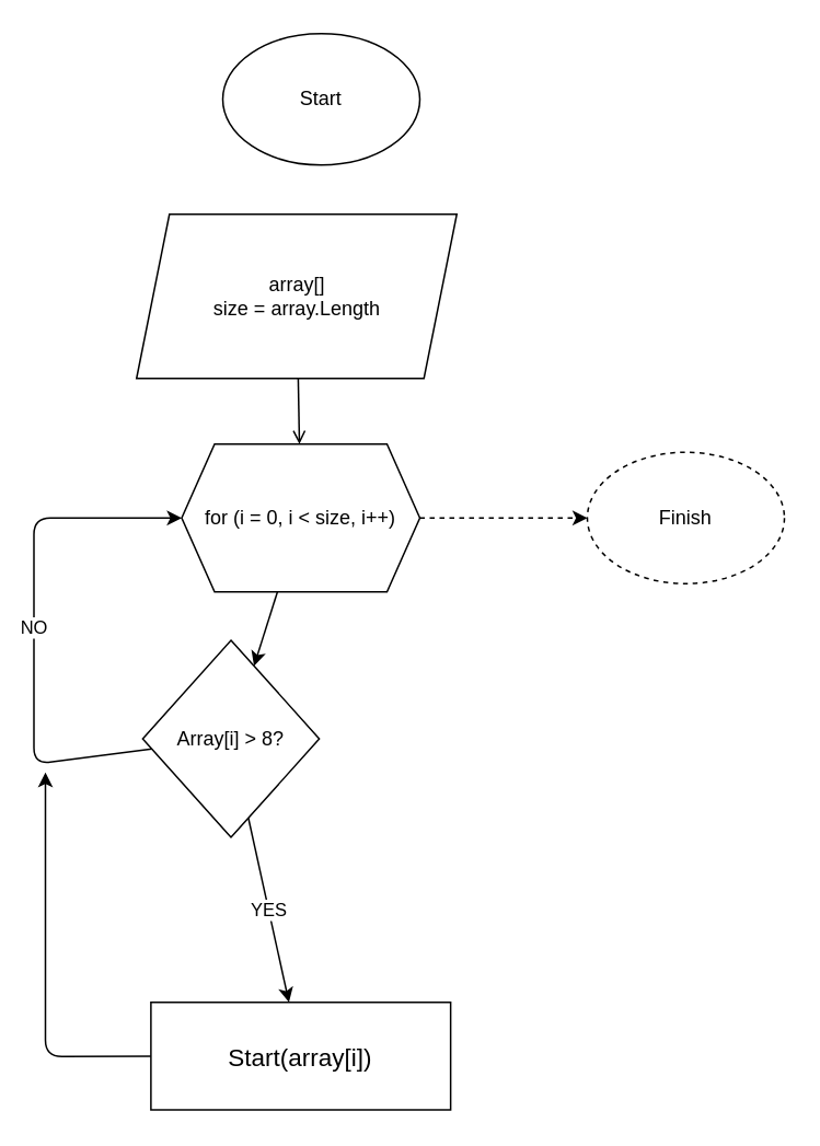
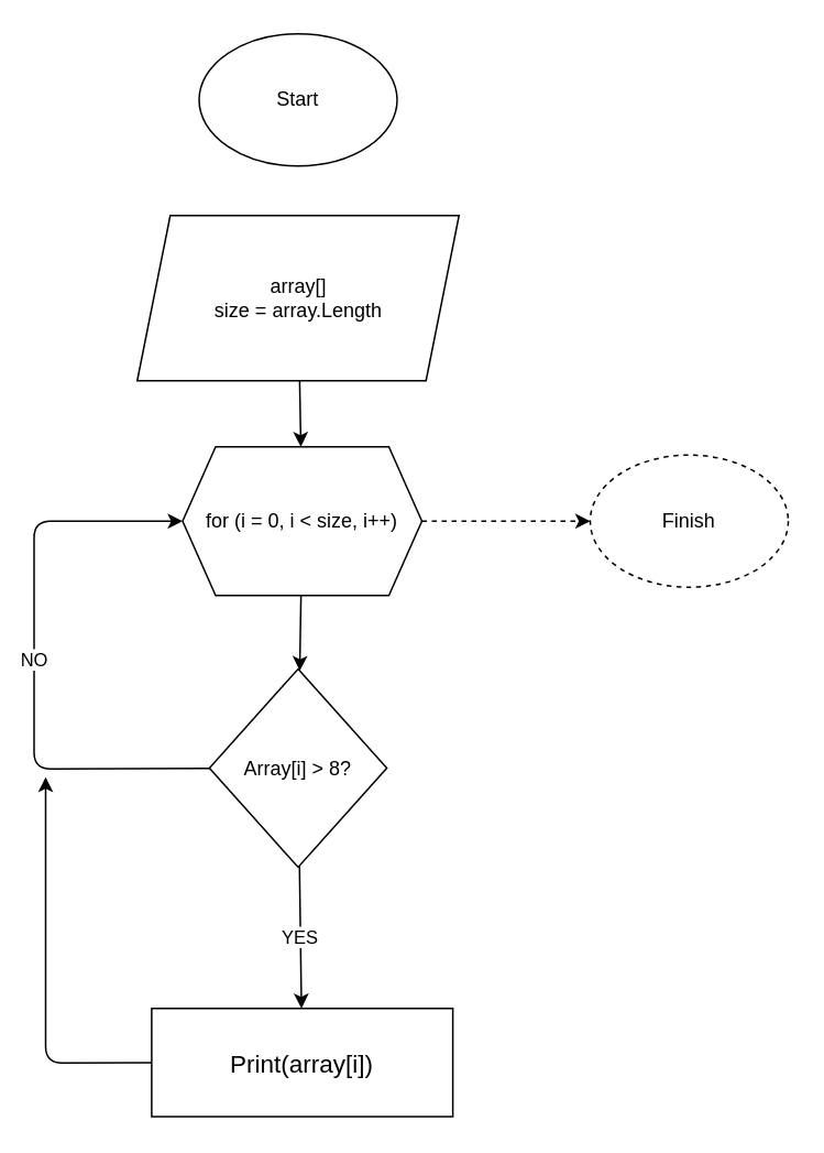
  <mxCell id="0" />
  <mxCell id="1" parent="0" />
- <mxCell id="2" value="Start" style="ellipse;whiteSpace=wrap;html=1;" parent="1" vertex="1"><mxGeometry x="135" y="20" width="120" height="80" as="geometry" /></mxCell>
- <mxCell id="3" value="" style="edgeStyle=none;html=1;endArrow=open;" parent="1" source="4" target="7" edge="1"><mxGeometry relative="1" as="geometry" /></mxCell>
+ <mxCell id="2" value="Start" style="ellipse;whiteSpace=wrap;html=1;" parent="1" vertex="1"><mxGeometry x="120" y="20" width="120" height="80" as="geometry" /></mxCell>
+ <mxCell id="3" value="" style="edgeStyle=none;html=1;" parent="1" source="4" target="7" edge="1"><mxGeometry relative="1" as="geometry" /></mxCell>
  <mxCell id="4" value="array[]&lt;br&gt;size = array.Length" style="shape=parallelogram;perimeter=parallelogramPerimeter;whiteSpace=wrap;html=1;fixedSize=1;" parent="1" vertex="1"><mxGeometry x="82.5" y="130" width="195" height="100" as="geometry" /></mxCell>
  <mxCell id="5" value="" style="edgeStyle=none;html=1;" parent="1" source="7" target="11" edge="1"><mxGeometry relative="1" as="geometry" /></mxCell>
  <mxCell id="6" value="" style="edgeStyle=none;html=1;dashed=1;" edge="1" parent="1" source="7" target="14"><mxGeometry relative="1" as="geometry" /></mxCell>
  <mxCell id="7" value="for (i = 0, i &amp;lt; size, i++)" style="shape=hexagon;perimeter=hexagonPerimeter2;whiteSpace=wrap;html=1;fixedSize=1;" parent="1" vertex="1"><mxGeometry x="110" y="270" width="145" height="90" as="geometry" /></mxCell>
  <mxCell id="8" style="edgeStyle=none;html=1;entryX=0;entryY=0.5;entryDx=0;entryDy=0;" parent="1" source="11" target="7" edge="1"><mxGeometry relative="1" as="geometry"><Array as="points"><mxPoint x="20" y="465" /><mxPoint x="20" y="315" /></Array></mxGeometry></mxCell>
  <mxCell id="9" value="NO" style="edgeLabel;html=1;align=center;verticalAlign=middle;resizable=0;points=[];" parent="8" vertex="1" connectable="0"><mxGeometry x="0.0" y="1" relative="1" as="geometry"><mxPoint as="offset" /></mxGeometry></mxCell>
  <mxCell id="10" value="YES" style="edgeStyle=none;html=1;" parent="1" source="11" target="13" edge="1"><mxGeometry relative="1" as="geometry" /></mxCell>
- <mxCell id="11" value="Array[i] &amp;gt; 8?" style="rhombus;whiteSpace=wrap;html=1;" parent="1" vertex="1"><mxGeometry x="86.25" y="389.5" width="107.5" height="120" as="geometry" /></mxCell>
+ <mxCell id="11" value="Array[i] &amp;gt; 8?" style="rhombus;whiteSpace=wrap;html=1;" parent="1" vertex="1"><mxGeometry x="126.25" y="404.5" width="107.5" height="120" as="geometry" /></mxCell>
  <mxCell id="12" style="edgeStyle=none;html=1;" edge="1" parent="1" source="13"><mxGeometry relative="1" as="geometry"><mxPoint x="27" y="470" as="targetPoint" /><Array as="points"><mxPoint x="27" y="643" /></Array></mxGeometry></mxCell>
- <mxCell id="13" value="&lt;font style=&quot;font-size: 15px&quot;&gt;Start(array[i])&lt;/font&gt;" style="whiteSpace=wrap;html=1;" parent="1" vertex="1"><mxGeometry x="91.25" y="610" width="182.5" height="65.5" as="geometry" /></mxCell>
+ <mxCell id="13" value="&lt;font style=&quot;font-size: 15px&quot;&gt;Print(array[i])&lt;/font&gt;" style="whiteSpace=wrap;html=1;" parent="1" vertex="1"><mxGeometry x="91.25" y="610" width="182.5" height="65.5" as="geometry" /></mxCell>
  <mxCell id="14" value="Finish" style="ellipse;whiteSpace=wrap;html=1;dashed=1;" parent="1" vertex="1"><mxGeometry x="357" y="275" width="120" height="80" as="geometry" /></mxCell>
